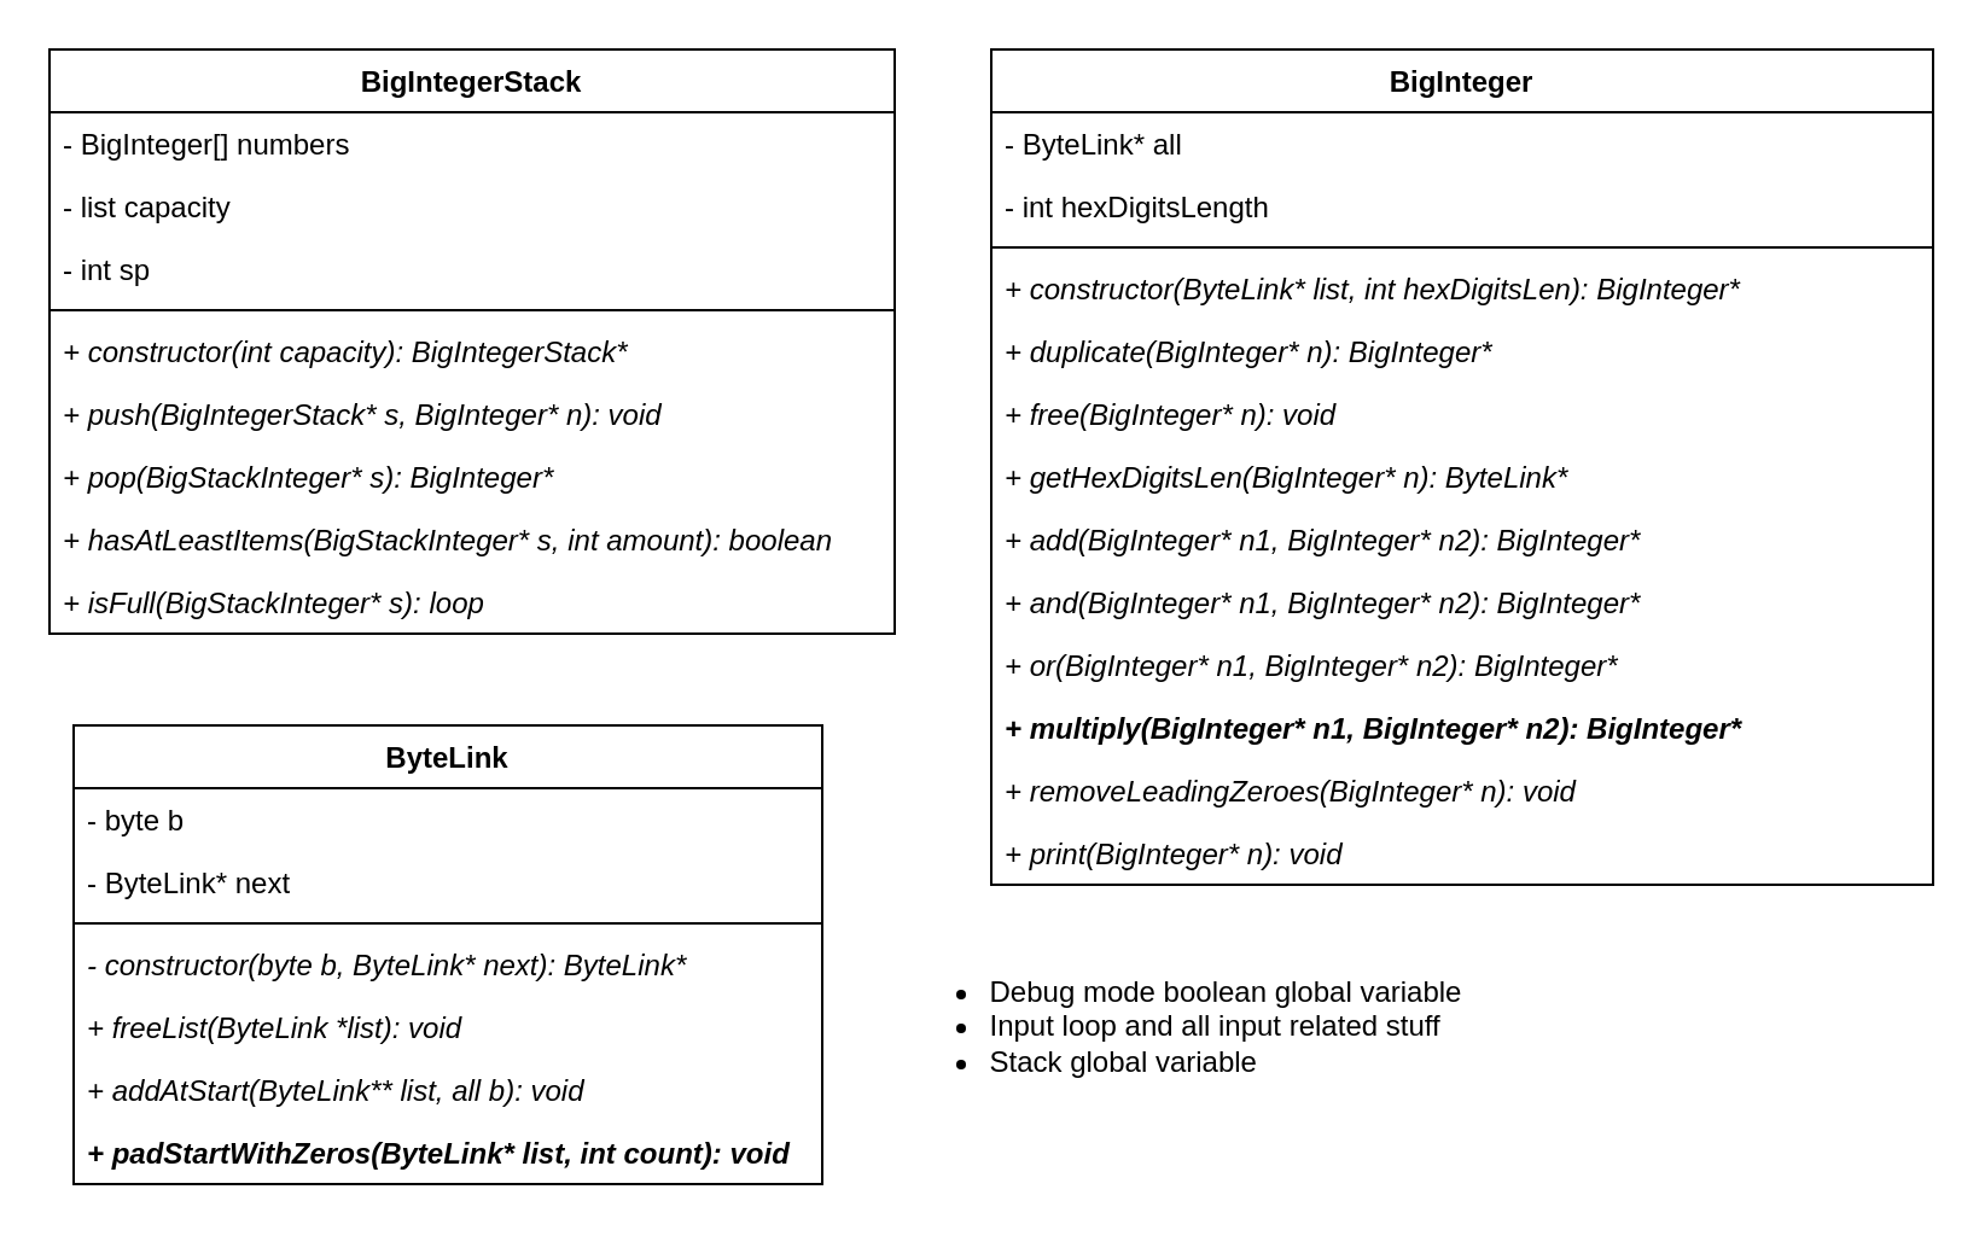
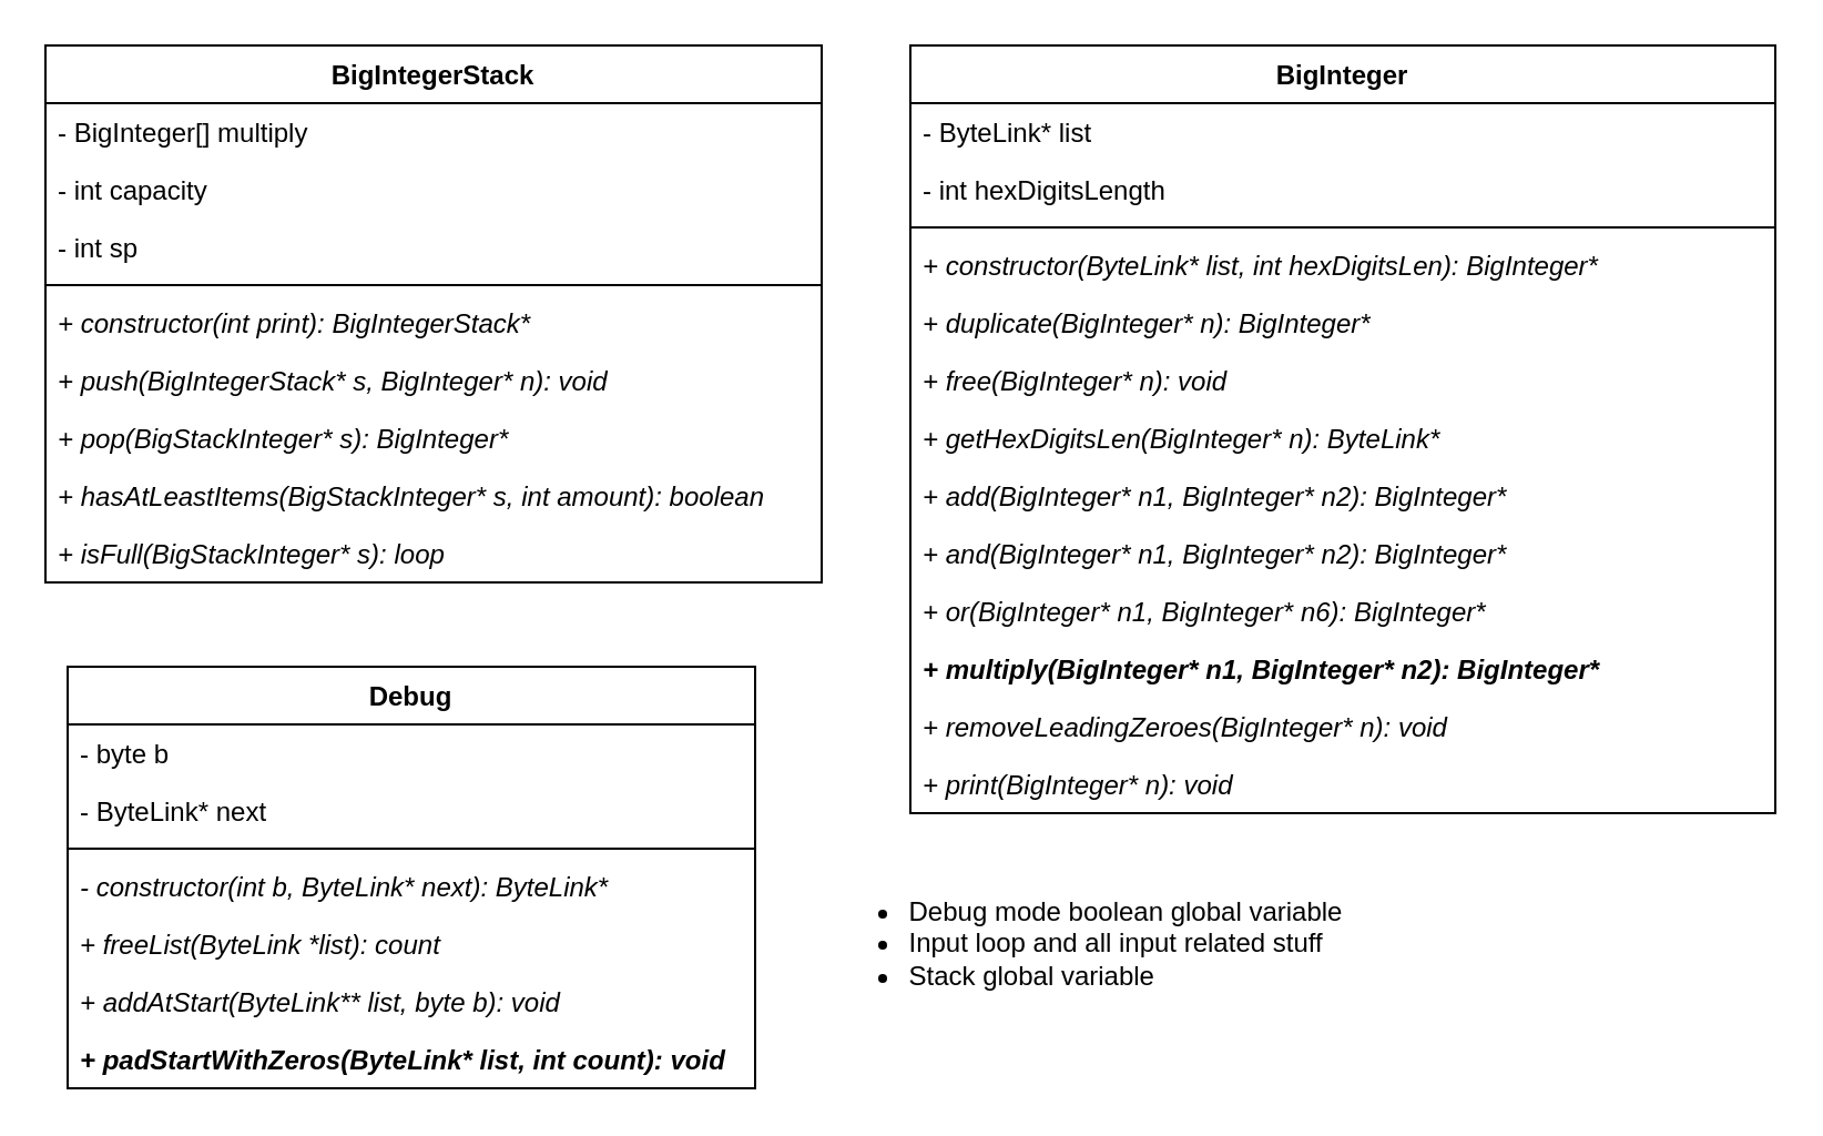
  <mxCell id="0" />
  <mxCell id="1" parent="0" />
- <mxCell id="2" value="ByteLink" style="swimlane;fontStyle=1;align=center;verticalAlign=top;childLayout=stackLayout;horizontal=1;startSize=26;horizontalStack=0;resizeParent=1;resizeParentMax=0;resizeLast=0;collapsible=1;marginBottom=0;" parent="1" vertex="1"><mxGeometry x="30" y="300" width="310" height="190" as="geometry" /></mxCell>
+ <mxCell id="2" value="Debug" style="swimlane;fontStyle=1;align=center;verticalAlign=top;childLayout=stackLayout;horizontal=1;startSize=26;horizontalStack=0;resizeParent=1;resizeParentMax=0;resizeLast=0;collapsible=1;marginBottom=0;" parent="1" vertex="1"><mxGeometry x="30" y="300" width="310" height="190" as="geometry" /></mxCell>
  <mxCell id="3" value="- byte b" style="text;strokeColor=none;fillColor=none;align=left;verticalAlign=top;spacingLeft=4;spacingRight=4;overflow=hidden;rotatable=0;points=[[0,0.5],[1,0.5]];portConstraint=eastwest;" parent="2" vertex="1"><mxGeometry y="26" width="310" height="26" as="geometry" /></mxCell>
  <mxCell id="4" value="- ByteLink* next" style="text;strokeColor=none;fillColor=none;align=left;verticalAlign=top;spacingLeft=4;spacingRight=4;overflow=hidden;rotatable=0;points=[[0,0.5],[1,0.5]];portConstraint=eastwest;" parent="2" vertex="1"><mxGeometry y="52" width="310" height="26" as="geometry" /></mxCell>
  <mxCell id="5" value="" style="line;strokeWidth=1;fillColor=none;align=left;verticalAlign=middle;spacingTop=-1;spacingLeft=3;spacingRight=3;rotatable=0;labelPosition=right;points=[];portConstraint=eastwest;" parent="2" vertex="1"><mxGeometry y="78" width="310" height="8" as="geometry" /></mxCell>
- <mxCell id="6" value="- constructor(byte b, ByteLink* next): ByteLink*" style="text;strokeColor=none;fillColor=none;align=left;verticalAlign=top;spacingLeft=4;spacingRight=4;overflow=hidden;rotatable=0;points=[[0,0.5],[1,0.5]];portConstraint=eastwest;fontStyle=2" parent="2" vertex="1"><mxGeometry y="86" width="310" height="26" as="geometry" /></mxCell>
- <mxCell id="7" value="+ freeList(ByteLink *list): void" style="text;strokeColor=none;fillColor=none;align=left;verticalAlign=top;spacingLeft=4;spacingRight=4;overflow=hidden;rotatable=0;points=[[0,0.5],[1,0.5]];portConstraint=eastwest;fontStyle=2" parent="2" vertex="1"><mxGeometry y="112" width="310" height="26" as="geometry" /></mxCell>
- <mxCell id="8" value="+ addAtStart(ByteLink** list, all b): void" style="text;strokeColor=none;fillColor=none;align=left;verticalAlign=top;spacingLeft=4;spacingRight=4;overflow=hidden;rotatable=0;points=[[0,0.5],[1,0.5]];portConstraint=eastwest;fontStyle=2" parent="2" vertex="1"><mxGeometry y="138" width="310" height="26" as="geometry" /></mxCell>
+ <mxCell id="6" value="- constructor(int b, ByteLink* next): ByteLink*" style="text;strokeColor=none;fillColor=none;align=left;verticalAlign=top;spacingLeft=4;spacingRight=4;overflow=hidden;rotatable=0;points=[[0,0.5],[1,0.5]];portConstraint=eastwest;fontStyle=2" parent="2" vertex="1"><mxGeometry y="86" width="310" height="26" as="geometry" /></mxCell>
+ <mxCell id="7" value="+ freeList(ByteLink *list): count" style="text;strokeColor=none;fillColor=none;align=left;verticalAlign=top;spacingLeft=4;spacingRight=4;overflow=hidden;rotatable=0;points=[[0,0.5],[1,0.5]];portConstraint=eastwest;fontStyle=2" parent="2" vertex="1"><mxGeometry y="112" width="310" height="26" as="geometry" /></mxCell>
+ <mxCell id="8" value="+ addAtStart(ByteLink** list, byte b): void" style="text;strokeColor=none;fillColor=none;align=left;verticalAlign=top;spacingLeft=4;spacingRight=4;overflow=hidden;rotatable=0;points=[[0,0.5],[1,0.5]];portConstraint=eastwest;fontStyle=2" parent="2" vertex="1"><mxGeometry y="138" width="310" height="26" as="geometry" /></mxCell>
  <mxCell id="9" value="+ padStartWithZeros(ByteLink* list, int count): void" style="text;strokeColor=none;fillColor=none;align=left;verticalAlign=top;spacingLeft=4;spacingRight=4;overflow=hidden;rotatable=0;points=[[0,0.5],[1,0.5]];portConstraint=eastwest;fontStyle=3" parent="2" vertex="1"><mxGeometry y="164" width="310" height="26" as="geometry" /></mxCell>
  <mxCell id="10" value="BigInteger" style="swimlane;fontStyle=1;align=center;verticalAlign=top;childLayout=stackLayout;horizontal=1;startSize=26;horizontalStack=0;resizeParent=1;resizeParentMax=0;resizeLast=0;collapsible=1;marginBottom=0;" parent="1" vertex="1"><mxGeometry x="410" y="20" width="390" height="346" as="geometry" /></mxCell>
- <mxCell id="11" value="- ByteLink* all" style="text;strokeColor=none;fillColor=none;align=left;verticalAlign=top;spacingLeft=4;spacingRight=4;overflow=hidden;rotatable=0;points=[[0,0.5],[1,0.5]];portConstraint=eastwest;" parent="10" vertex="1"><mxGeometry y="26" width="390" height="26" as="geometry" /></mxCell>
+ <mxCell id="11" value="- ByteLink* list" style="text;strokeColor=none;fillColor=none;align=left;verticalAlign=top;spacingLeft=4;spacingRight=4;overflow=hidden;rotatable=0;points=[[0,0.5],[1,0.5]];portConstraint=eastwest;" parent="10" vertex="1"><mxGeometry y="26" width="390" height="26" as="geometry" /></mxCell>
  <mxCell id="12" value="- int hexDigitsLength" style="text;strokeColor=none;fillColor=none;align=left;verticalAlign=top;spacingLeft=4;spacingRight=4;overflow=hidden;rotatable=0;points=[[0,0.5],[1,0.5]];portConstraint=eastwest;" parent="10" vertex="1"><mxGeometry y="52" width="390" height="26" as="geometry" /></mxCell>
  <mxCell id="13" value="" style="line;strokeWidth=1;fillColor=none;align=left;verticalAlign=middle;spacingTop=-1;spacingLeft=3;spacingRight=3;rotatable=0;labelPosition=right;points=[];portConstraint=eastwest;" parent="10" vertex="1"><mxGeometry y="78" width="390" height="8" as="geometry" /></mxCell>
  <mxCell id="14" value="+ constructor(ByteLink* list, int hexDigitsLen): BigInteger*" style="text;strokeColor=none;fillColor=none;align=left;verticalAlign=top;spacingLeft=4;spacingRight=4;overflow=hidden;rotatable=0;points=[[0,0.5],[1,0.5]];portConstraint=eastwest;fontStyle=2" parent="10" vertex="1"><mxGeometry y="86" width="390" height="26" as="geometry" /></mxCell>
  <mxCell id="15" value="+ duplicate(BigInteger* n): BigInteger*" style="text;strokeColor=none;fillColor=none;align=left;verticalAlign=top;spacingLeft=4;spacingRight=4;overflow=hidden;rotatable=0;points=[[0,0.5],[1,0.5]];portConstraint=eastwest;fontStyle=2" parent="10" vertex="1"><mxGeometry y="112" width="390" height="26" as="geometry" /></mxCell>
  <mxCell id="16" value="+ free(BigInteger* n): void" style="text;strokeColor=none;fillColor=none;align=left;verticalAlign=top;spacingLeft=4;spacingRight=4;overflow=hidden;rotatable=0;points=[[0,0.5],[1,0.5]];portConstraint=eastwest;fontStyle=2" parent="10" vertex="1"><mxGeometry y="138" width="390" height="26" as="geometry" /></mxCell>
  <mxCell id="17" value="+ getHexDigitsLen(BigInteger* n): ByteLink*" style="text;strokeColor=none;fillColor=none;align=left;verticalAlign=top;spacingLeft=4;spacingRight=4;overflow=hidden;rotatable=0;points=[[0,0.5],[1,0.5]];portConstraint=eastwest;fontStyle=2" parent="10" vertex="1"><mxGeometry y="164" width="390" height="26" as="geometry" /></mxCell>
  <mxCell id="18" value="+ add(BigInteger* n1, BigInteger* n2): BigInteger*" style="text;strokeColor=none;fillColor=none;align=left;verticalAlign=top;spacingLeft=4;spacingRight=4;overflow=hidden;rotatable=0;points=[[0,0.5],[1,0.5]];portConstraint=eastwest;fontStyle=2" parent="10" vertex="1"><mxGeometry y="190" width="390" height="26" as="geometry" /></mxCell>
  <mxCell id="19" value="+ and(BigInteger* n1, BigInteger* n2): BigInteger*" style="text;strokeColor=none;fillColor=none;align=left;verticalAlign=top;spacingLeft=4;spacingRight=4;overflow=hidden;rotatable=0;points=[[0,0.5],[1,0.5]];portConstraint=eastwest;fontStyle=2" parent="10" vertex="1"><mxGeometry y="216" width="390" height="26" as="geometry" /></mxCell>
- <mxCell id="20" value="+ or(BigInteger* n1, BigInteger* n2): BigInteger*" style="text;strokeColor=none;fillColor=none;align=left;verticalAlign=top;spacingLeft=4;spacingRight=4;overflow=hidden;rotatable=0;points=[[0,0.5],[1,0.5]];portConstraint=eastwest;fontStyle=2" parent="10" vertex="1"><mxGeometry y="242" width="390" height="26" as="geometry" /></mxCell>
+ <mxCell id="20" value="+ or(BigInteger* n1, BigInteger* n6): BigInteger*" style="text;strokeColor=none;fillColor=none;align=left;verticalAlign=top;spacingLeft=4;spacingRight=4;overflow=hidden;rotatable=0;points=[[0,0.5],[1,0.5]];portConstraint=eastwest;fontStyle=2" parent="10" vertex="1"><mxGeometry y="242" width="390" height="26" as="geometry" /></mxCell>
  <mxCell id="21" value="+ multiply(BigInteger* n1, BigInteger* n2): BigInteger*" style="text;strokeColor=none;fillColor=none;align=left;verticalAlign=top;spacingLeft=4;spacingRight=4;overflow=hidden;rotatable=0;points=[[0,0.5],[1,0.5]];portConstraint=eastwest;fontStyle=3" parent="10" vertex="1"><mxGeometry y="268" width="390" height="26" as="geometry" /></mxCell>
  <mxCell id="22" value="+ removeLeadingZeroes(BigInteger* n): void" style="text;strokeColor=none;fillColor=none;align=left;verticalAlign=top;spacingLeft=4;spacingRight=4;overflow=hidden;rotatable=0;points=[[0,0.5],[1,0.5]];portConstraint=eastwest;fontStyle=2" parent="10" vertex="1"><mxGeometry y="294" width="390" height="26" as="geometry" /></mxCell>
  <mxCell id="23" value="+ print(BigInteger* n): void" style="text;strokeColor=none;fillColor=none;align=left;verticalAlign=top;spacingLeft=4;spacingRight=4;overflow=hidden;rotatable=0;points=[[0,0.5],[1,0.5]];portConstraint=eastwest;fontStyle=2" parent="10" vertex="1"><mxGeometry y="320" width="390" height="26" as="geometry" /></mxCell>
  <mxCell id="24" value="&lt;ul&gt;&lt;li&gt;Debug mode boolean global variable&lt;/li&gt;&lt;li style=&quot;text-align: left&quot;&gt;Input loop and all input related stuff&lt;/li&gt;&lt;li style=&quot;text-align: left&quot;&gt;Stack global variable&lt;/li&gt;&lt;/ul&gt;" style="text;html=1;strokeColor=none;fillColor=none;align=center;verticalAlign=middle;whiteSpace=wrap;rounded=0;" parent="1" vertex="1"><mxGeometry x="360" y="400" width="255" height="50" as="geometry" /></mxCell>
  <mxCell id="25" value="BigIntegerStack" style="swimlane;fontStyle=1;align=center;verticalAlign=top;childLayout=stackLayout;horizontal=1;startSize=26;horizontalStack=0;resizeParent=1;resizeParentMax=0;resizeLast=0;collapsible=1;marginBottom=0;" parent="1" vertex="1"><mxGeometry x="20" y="20" width="350" height="242" as="geometry" /></mxCell>
- <mxCell id="26" value="- BigInteger[] numbers" style="text;strokeColor=none;fillColor=none;align=left;verticalAlign=top;spacingLeft=4;spacingRight=4;overflow=hidden;rotatable=0;points=[[0,0.5],[1,0.5]];portConstraint=eastwest;" parent="25" vertex="1"><mxGeometry y="26" width="350" height="26" as="geometry" /></mxCell>
- <mxCell id="27" value="- list capacity" style="text;strokeColor=none;fillColor=none;align=left;verticalAlign=top;spacingLeft=4;spacingRight=4;overflow=hidden;rotatable=0;points=[[0,0.5],[1,0.5]];portConstraint=eastwest;" parent="25" vertex="1"><mxGeometry y="52" width="350" height="26" as="geometry" /></mxCell>
+ <mxCell id="26" value="- BigInteger[] multiply" style="text;strokeColor=none;fillColor=none;align=left;verticalAlign=top;spacingLeft=4;spacingRight=4;overflow=hidden;rotatable=0;points=[[0,0.5],[1,0.5]];portConstraint=eastwest;" parent="25" vertex="1"><mxGeometry y="26" width="350" height="26" as="geometry" /></mxCell>
+ <mxCell id="27" value="- int capacity" style="text;strokeColor=none;fillColor=none;align=left;verticalAlign=top;spacingLeft=4;spacingRight=4;overflow=hidden;rotatable=0;points=[[0,0.5],[1,0.5]];portConstraint=eastwest;" parent="25" vertex="1"><mxGeometry y="52" width="350" height="26" as="geometry" /></mxCell>
  <mxCell id="28" value="- int sp" style="text;strokeColor=none;fillColor=none;align=left;verticalAlign=top;spacingLeft=4;spacingRight=4;overflow=hidden;rotatable=0;points=[[0,0.5],[1,0.5]];portConstraint=eastwest;" parent="25" vertex="1"><mxGeometry y="78" width="350" height="26" as="geometry" /></mxCell>
  <mxCell id="29" value="" style="line;strokeWidth=1;fillColor=none;align=left;verticalAlign=middle;spacingTop=-1;spacingLeft=3;spacingRight=3;rotatable=0;labelPosition=right;points=[];portConstraint=eastwest;" parent="25" vertex="1"><mxGeometry y="104" width="350" height="8" as="geometry" /></mxCell>
- <mxCell id="30" value="+ constructor(int capacity): BigIntegerStack*" style="text;strokeColor=none;fillColor=none;align=left;verticalAlign=top;spacingLeft=4;spacingRight=4;overflow=hidden;rotatable=0;points=[[0,0.5],[1,0.5]];portConstraint=eastwest;fontStyle=2" parent="25" vertex="1"><mxGeometry y="112" width="350" height="26" as="geometry" /></mxCell>
+ <mxCell id="30" value="+ constructor(int print): BigIntegerStack*" style="text;strokeColor=none;fillColor=none;align=left;verticalAlign=top;spacingLeft=4;spacingRight=4;overflow=hidden;rotatable=0;points=[[0,0.5],[1,0.5]];portConstraint=eastwest;fontStyle=2" parent="25" vertex="1"><mxGeometry y="112" width="350" height="26" as="geometry" /></mxCell>
  <mxCell id="31" value="+ push(BigIntegerStack* s, BigInteger* n): void" style="text;strokeColor=none;fillColor=none;align=left;verticalAlign=top;spacingLeft=4;spacingRight=4;overflow=hidden;rotatable=0;points=[[0,0.5],[1,0.5]];portConstraint=eastwest;fontStyle=2" parent="25" vertex="1"><mxGeometry y="138" width="350" height="26" as="geometry" /></mxCell>
  <mxCell id="32" value="+ pop(BigStackInteger* s): BigInteger*" style="text;strokeColor=none;fillColor=none;align=left;verticalAlign=top;spacingLeft=4;spacingRight=4;overflow=hidden;rotatable=0;points=[[0,0.5],[1,0.5]];portConstraint=eastwest;fontStyle=2" parent="25" vertex="1"><mxGeometry y="164" width="350" height="26" as="geometry" /></mxCell>
  <mxCell id="33" value="+ hasAtLeastItems(BigStackInteger* s, int amount): boolean" style="text;strokeColor=none;fillColor=none;align=left;verticalAlign=top;spacingLeft=4;spacingRight=4;overflow=hidden;rotatable=0;points=[[0,0.5],[1,0.5]];portConstraint=eastwest;fontStyle=2" parent="25" vertex="1"><mxGeometry y="190" width="350" height="26" as="geometry" /></mxCell>
  <mxCell id="34" value="+ isFull(BigStackInteger* s): loop" style="text;strokeColor=none;fillColor=none;align=left;verticalAlign=top;spacingLeft=4;spacingRight=4;overflow=hidden;rotatable=0;points=[[0,0.5],[1,0.5]];portConstraint=eastwest;fontStyle=2" parent="25" vertex="1"><mxGeometry y="216" width="350" height="26" as="geometry" /></mxCell>
